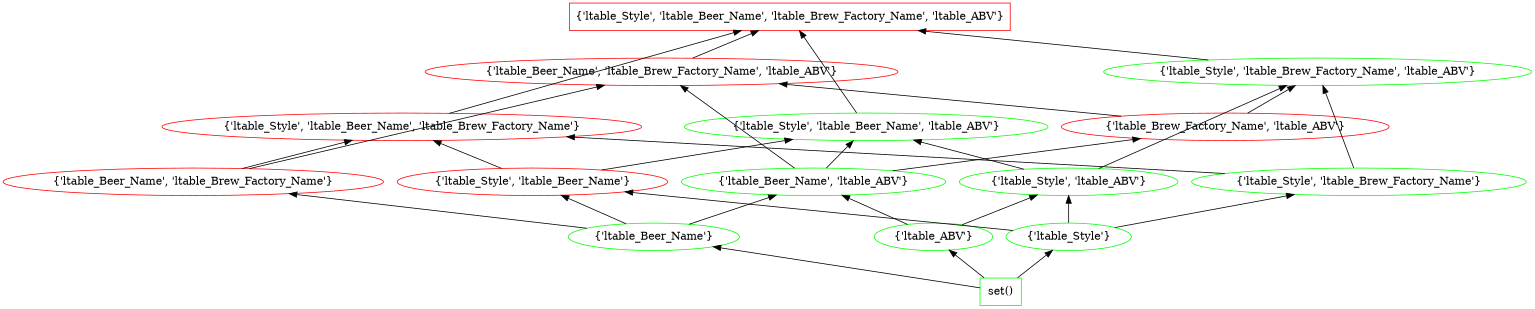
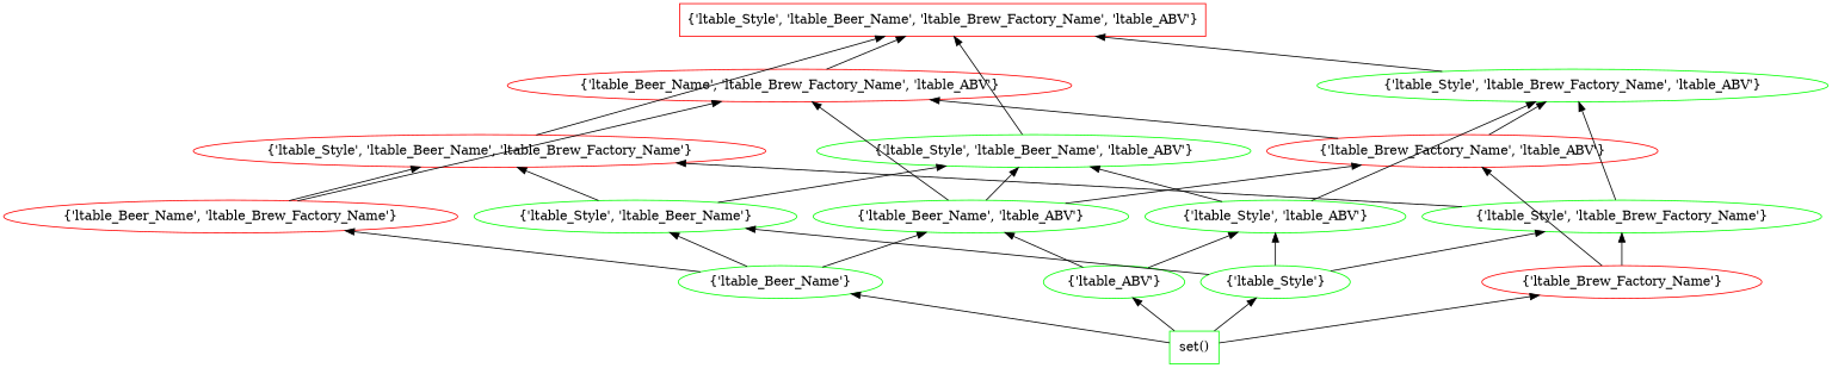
  digraph {
    rankdir=BT
    splines=line
    node [color=green]
    "{'ltable_Style', 'ltable_Beer_Name', 'ltable_Brew_Factory_Name', 'ltable_ABV'}" [color=red shape=box]
    "set()" [shape=box]
    "{'ltable_Beer_Name'}"
+   "{'ltable_Brew_Factory_Name'}" [color=red]
    "{'ltable_Style'}"
    "{'ltable_ABV'}"
    "{'ltable_Beer_Name', 'ltable_Brew_Factory_Name'}" [color=red]
-   "{'ltable_Style', 'ltable_Beer_Name'}" [color=red]
+   "{'ltable_Style', 'ltable_Beer_Name'}"
    "{'ltable_Beer_Name', 'ltable_ABV'}"
    "{'ltable_Style', 'ltable_Brew_Factory_Name'}"
    "{'ltable_Brew_Factory_Name', 'ltable_ABV'}" [color=red]
    "{'ltable_Style', 'ltable_ABV'}"
    "{'ltable_Style', 'ltable_Beer_Name', 'ltable_Brew_Factory_Name'}" [color=red]
    "{'ltable_Beer_Name', 'ltable_Brew_Factory_Name', 'ltable_ABV'}" [color=red]
    "{'ltable_Style', 'ltable_Beer_Name', 'ltable_ABV'}"
    "{'ltable_Style', 'ltable_Brew_Factory_Name', 'ltable_ABV'}"
    "set()" -> "{'ltable_Beer_Name'}"
+   "set()" -> "{'ltable_Brew_Factory_Name'}"
    "set()" -> "{'ltable_Style'}"
    "set()" -> "{'ltable_ABV'}"
    "{'ltable_Beer_Name'}" -> "{'ltable_Beer_Name', 'ltable_Brew_Factory_Name'}"
    "{'ltable_Beer_Name'}" -> "{'ltable_Style', 'ltable_Beer_Name'}"
    "{'ltable_Beer_Name'}" -> "{'ltable_Beer_Name', 'ltable_ABV'}"
+   "{'ltable_Brew_Factory_Name'}" -> "{'ltable_Style', 'ltable_Brew_Factory_Name'}"
+   "{'ltable_Brew_Factory_Name'}" -> "{'ltable_Brew_Factory_Name', 'ltable_ABV'}"
    "{'ltable_Style'}" -> "{'ltable_Style', 'ltable_Beer_Name'}"
    "{'ltable_Style'}" -> "{'ltable_Style', 'ltable_Brew_Factory_Name'}"
    "{'ltable_Style'}" -> "{'ltable_Style', 'ltable_ABV'}"
    "{'ltable_ABV'}" -> "{'ltable_Beer_Name', 'ltable_ABV'}"
    "{'ltable_ABV'}" -> "{'ltable_Style', 'ltable_ABV'}"
    "{'ltable_Beer_Name', 'ltable_Brew_Factory_Name'}" -> "{'ltable_Style', 'ltable_Beer_Name', 'ltable_Brew_Factory_Name'}"
    "{'ltable_Beer_Name', 'ltable_Brew_Factory_Name'}" -> "{'ltable_Beer_Name', 'ltable_Brew_Factory_Name', 'ltable_ABV'}"
    "{'ltable_Style', 'ltable_Beer_Name'}" -> "{'ltable_Style', 'ltable_Beer_Name', 'ltable_Brew_Factory_Name'}"
    "{'ltable_Style', 'ltable_Beer_Name'}" -> "{'ltable_Style', 'ltable_Beer_Name', 'ltable_ABV'}"
    "{'ltable_Beer_Name', 'ltable_ABV'}" -> "{'ltable_Brew_Factory_Name', 'ltable_ABV'}"
    "{'ltable_Beer_Name', 'ltable_ABV'}" -> "{'ltable_Beer_Name', 'ltable_Brew_Factory_Name', 'ltable_ABV'}"
    "{'ltable_Beer_Name', 'ltable_ABV'}" -> "{'ltable_Style', 'ltable_Beer_Name', 'ltable_ABV'}"
    "{'ltable_Style', 'ltable_Brew_Factory_Name'}" -> "{'ltable_Style', 'ltable_Beer_Name', 'ltable_Brew_Factory_Name'}"
    "{'ltable_Style', 'ltable_Brew_Factory_Name'}" -> "{'ltable_Style', 'ltable_Brew_Factory_Name', 'ltable_ABV'}"
    "{'ltable_Brew_Factory_Name', 'ltable_ABV'}" -> "{'ltable_Beer_Name', 'ltable_Brew_Factory_Name', 'ltable_ABV'}"
    "{'ltable_Brew_Factory_Name', 'ltable_ABV'}" -> "{'ltable_Style', 'ltable_Brew_Factory_Name', 'ltable_ABV'}"
    "{'ltable_Style', 'ltable_ABV'}" -> "{'ltable_Style', 'ltable_Beer_Name', 'ltable_ABV'}"
    "{'ltable_Style', 'ltable_ABV'}" -> "{'ltable_Style', 'ltable_Brew_Factory_Name', 'ltable_ABV'}"
    "{'ltable_Style', 'ltable_Beer_Name', 'ltable_Brew_Factory_Name'}" -> "{'ltable_Style', 'ltable_Beer_Name', 'ltable_Brew_Factory_Name', 'ltable_ABV'}"
    "{'ltable_Beer_Name', 'ltable_Brew_Factory_Name', 'ltable_ABV'}" -> "{'ltable_Style', 'ltable_Beer_Name', 'ltable_Brew_Factory_Name', 'ltable_ABV'}"
    "{'ltable_Style', 'ltable_Beer_Name', 'ltable_ABV'}" -> "{'ltable_Style', 'ltable_Beer_Name', 'ltable_Brew_Factory_Name', 'ltable_ABV'}"
    "{'ltable_Style', 'ltable_Brew_Factory_Name', 'ltable_ABV'}" -> "{'ltable_Style', 'ltable_Beer_Name', 'ltable_Brew_Factory_Name', 'ltable_ABV'}"
  }
